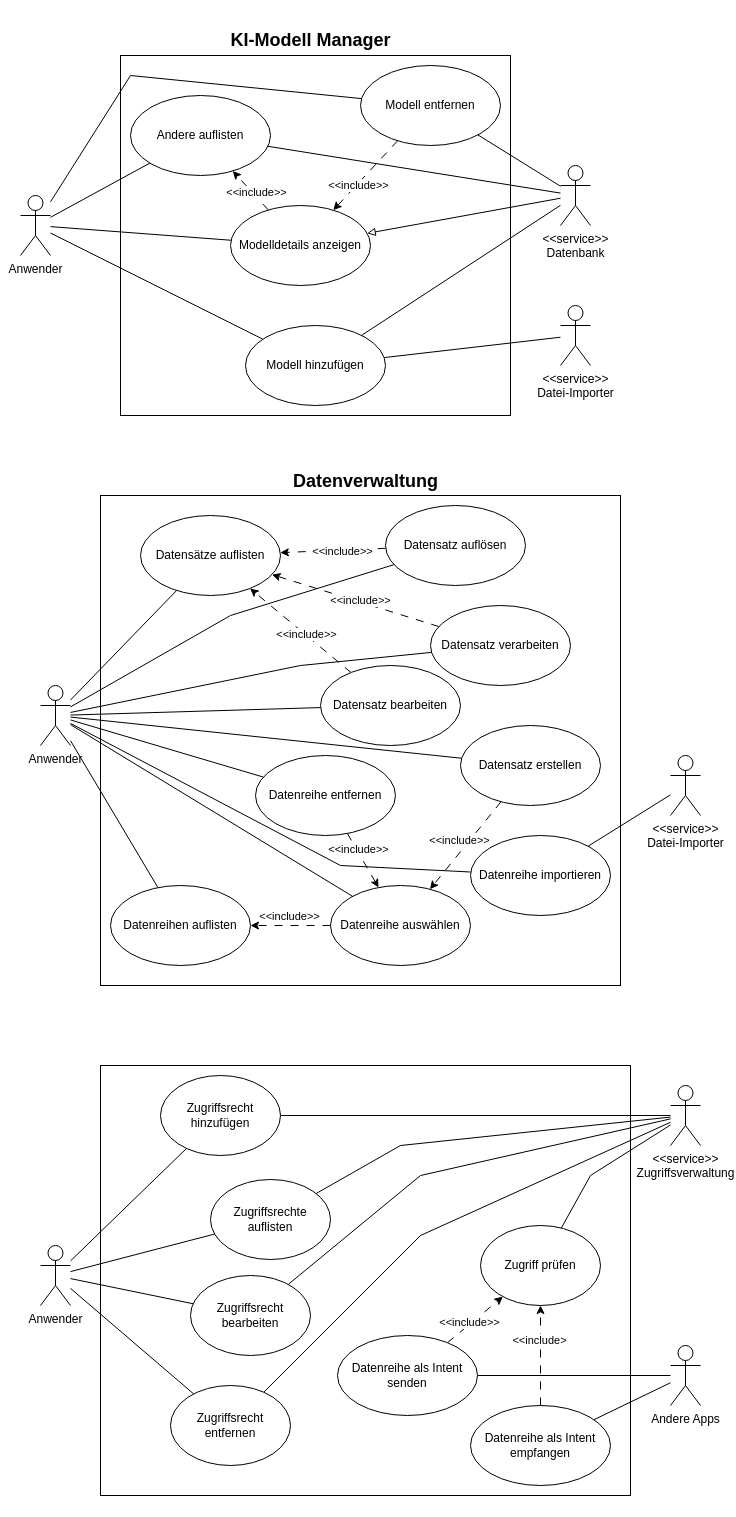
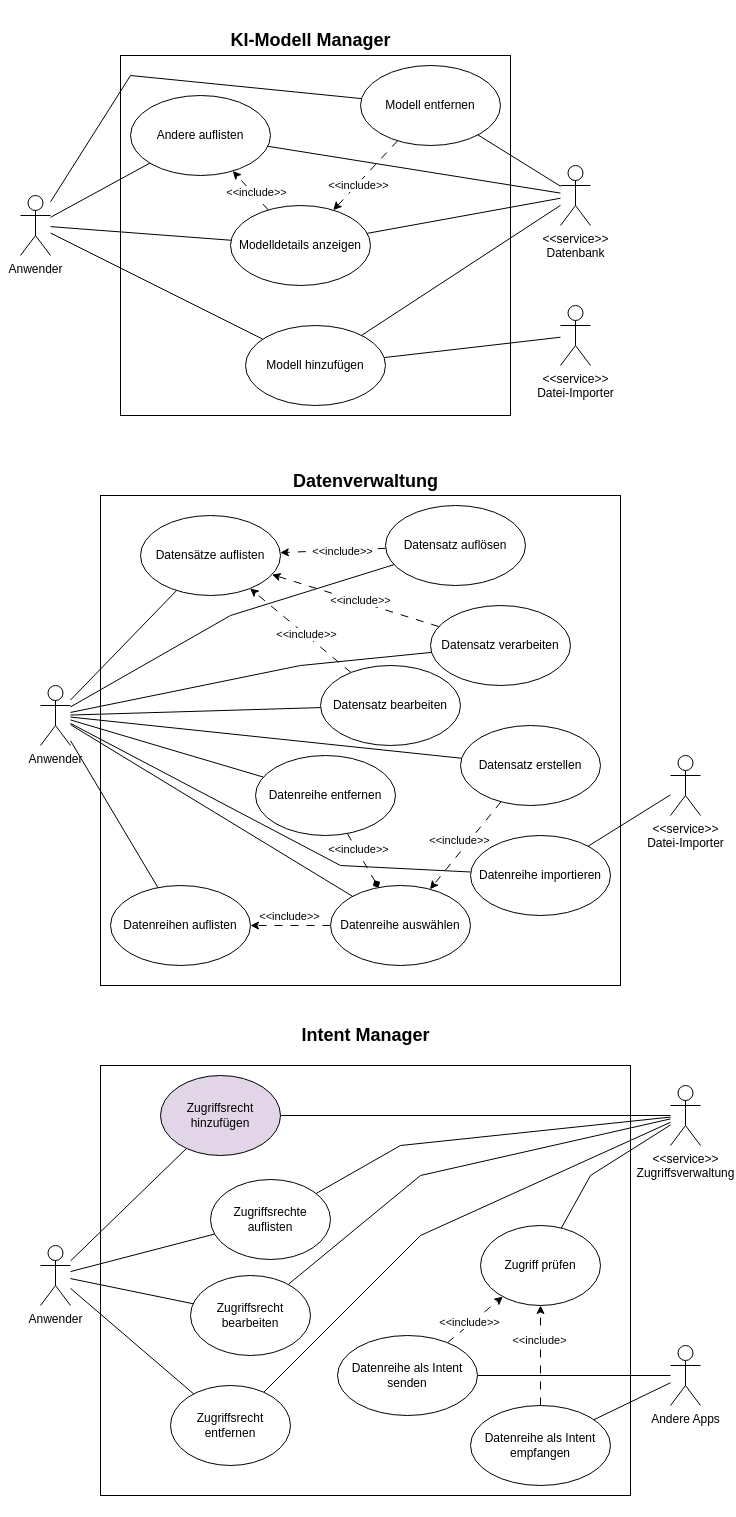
  <mxCell id="0" />
  <mxCell id="1" parent="0" />
  <mxCell id="2" value="" style="rounded=0;whiteSpace=wrap;html=1;" vertex="1" parent="1"><mxGeometry x="120" y="55" width="390" height="360" as="geometry" /></mxCell>
  <mxCell id="3" value="Modell hinzufügen" style="ellipse;whiteSpace=wrap;html=1;" vertex="1" parent="1"><mxGeometry x="245" y="325" width="140" height="80" as="geometry" /></mxCell>
  <mxCell id="4" style="edgeStyle=none;rounded=0;orthogonalLoop=1;jettySize=auto;html=1;dashed=1;dashPattern=8 8;" edge="1" parent="1" source="6" target="9"><mxGeometry relative="1" as="geometry" /></mxCell>
  <mxCell id="5" value="&amp;lt;&amp;lt;include&amp;gt;&amp;gt;" style="edgeLabel;html=1;align=center;verticalAlign=middle;resizable=0;points=[];" vertex="1" connectable="0" parent="4"><mxGeometry x="0.238" y="1" relative="1" as="geometry"><mxPoint as="offset" /></mxGeometry></mxCell>
  <mxCell id="6" value="Modell entfernen" style="ellipse;whiteSpace=wrap;html=1;" vertex="1" parent="1"><mxGeometry x="360" y="65" width="140" height="80" as="geometry" /></mxCell>
  <mxCell id="7" style="edgeStyle=none;rounded=0;orthogonalLoop=1;jettySize=auto;html=1;dashed=1;dashPattern=8 8;" edge="1" parent="1" source="9" target="22"><mxGeometry relative="1" as="geometry" /></mxCell>
  <mxCell id="8" value="&amp;lt;&amp;lt;include&amp;gt;&amp;gt;" style="edgeLabel;html=1;align=center;verticalAlign=middle;resizable=0;points=[];" vertex="1" connectable="0" parent="7"><mxGeometry x="-0.21" y="-3" relative="1" as="geometry"><mxPoint as="offset" /></mxGeometry></mxCell>
  <mxCell id="9" value="Modelldetails anzeigen" style="ellipse;whiteSpace=wrap;html=1;" vertex="1" parent="1"><mxGeometry x="230" y="205" width="140" height="80" as="geometry" /></mxCell>
  <mxCell id="10" style="edgeStyle=none;rounded=0;orthogonalLoop=1;jettySize=auto;html=1;endArrow=none;endFill=0;" edge="1" parent="1" source="14" target="3"><mxGeometry relative="1" as="geometry" /></mxCell>
  <mxCell id="11" style="edgeStyle=none;rounded=0;orthogonalLoop=1;jettySize=auto;html=1;endArrow=none;endFill=0;" edge="1" parent="1" source="14" target="22"><mxGeometry relative="1" as="geometry" /></mxCell>
- <mxCell id="12" style="edgeStyle=none;rounded=0;orthogonalLoop=1;jettySize=auto;html=1;endArrow=block;endFill=0;" edge="1" parent="1" source="14" target="9"><mxGeometry relative="1" as="geometry" /></mxCell>
+ <mxCell id="12" style="edgeStyle=none;rounded=0;orthogonalLoop=1;jettySize=auto;html=1;endArrow=none;endFill=0;" edge="1" parent="1" source="14" target="9"><mxGeometry relative="1" as="geometry" /></mxCell>
  <mxCell id="13" style="edgeStyle=none;rounded=0;orthogonalLoop=1;jettySize=auto;html=1;endArrow=none;endFill=0;" edge="1" parent="1" source="14" target="6"><mxGeometry relative="1" as="geometry" /></mxCell>
  <mxCell id="14" value="&lt;div&gt;&amp;lt;&amp;lt;service&amp;gt;&amp;gt;&lt;/div&gt;&lt;div&gt;Datenbank&lt;/div&gt;" style="shape=umlActor;verticalLabelPosition=bottom;verticalAlign=top;html=1;outlineConnect=0;" vertex="1" parent="1"><mxGeometry x="560" y="165" width="30" height="60" as="geometry" /></mxCell>
  <mxCell id="15" style="edgeStyle=none;rounded=0;orthogonalLoop=1;jettySize=auto;html=1;endArrow=none;endFill=0;" edge="1" parent="1" source="16" target="3"><mxGeometry relative="1" as="geometry" /></mxCell>
  <mxCell id="16" value="&lt;div&gt;&amp;lt;&amp;lt;service&amp;gt;&amp;gt;&lt;/div&gt;&lt;div&gt;Datei-Importer&lt;br&gt;&lt;/div&gt;" style="shape=umlActor;verticalLabelPosition=bottom;verticalAlign=top;html=1;outlineConnect=0;" vertex="1" parent="1"><mxGeometry x="560" y="305" width="30" height="60" as="geometry" /></mxCell>
  <mxCell id="17" style="edgeStyle=none;rounded=0;orthogonalLoop=1;jettySize=auto;html=1;endArrow=none;endFill=0;" edge="1" parent="1" source="21" target="3"><mxGeometry relative="1" as="geometry" /></mxCell>
  <mxCell id="18" style="edgeStyle=none;rounded=0;orthogonalLoop=1;jettySize=auto;html=1;endArrow=none;endFill=0;" edge="1" parent="1" source="21" target="22"><mxGeometry relative="1" as="geometry" /></mxCell>
  <mxCell id="19" style="edgeStyle=none;rounded=0;orthogonalLoop=1;jettySize=auto;html=1;endArrow=none;endFill=0;" edge="1" parent="1" source="21" target="6"><mxGeometry relative="1" as="geometry"><Array as="points"><mxPoint x="130" y="75" /></Array></mxGeometry></mxCell>
  <mxCell id="20" style="edgeStyle=none;rounded=0;orthogonalLoop=1;jettySize=auto;html=1;endArrow=none;endFill=0;" edge="1" parent="1" source="21" target="9"><mxGeometry relative="1" as="geometry" /></mxCell>
  <mxCell id="21" value="Anwender" style="shape=umlActor;verticalLabelPosition=bottom;verticalAlign=top;html=1;outlineConnect=0;" vertex="1" parent="1"><mxGeometry x="20" y="195" width="30" height="60" as="geometry" /></mxCell>
  <mxCell id="22" value="Andere auflisten" style="ellipse;whiteSpace=wrap;html=1;" vertex="1" parent="1"><mxGeometry x="130" y="95" width="140" height="80" as="geometry" /></mxCell>
  <mxCell id="23" value="&lt;b&gt;&lt;font style=&quot;font-size: 18px;&quot;&gt;KI-Modell Manager&lt;/font&gt;&lt;/b&gt;" style="text;html=1;align=center;verticalAlign=middle;resizable=0;points=[];autosize=1;strokeColor=none;fillColor=none;" vertex="1" parent="1"><mxGeometry x="220" y="20" width="180" height="40" as="geometry" /></mxCell>
  <mxCell id="24" value="" style="rounded=0;whiteSpace=wrap;html=1;" vertex="1" parent="1"><mxGeometry x="100" y="495" width="520" height="490" as="geometry" /></mxCell>
  <mxCell id="25" value="&lt;div&gt;&amp;lt;&amp;lt;service&amp;gt;&amp;gt;&lt;/div&gt;&lt;div&gt;Datei-Importer&lt;br&gt;&lt;/div&gt;" style="shape=umlActor;verticalLabelPosition=bottom;verticalAlign=top;html=1;outlineConnect=0;" vertex="1" parent="1"><mxGeometry x="670" y="755" width="30" height="60" as="geometry" /></mxCell>
  <mxCell id="26" style="edgeStyle=none;rounded=0;orthogonalLoop=1;jettySize=auto;html=1;endArrow=none;endFill=0;" edge="1" parent="1" source="35" target="58"><mxGeometry relative="1" as="geometry" /></mxCell>
  <mxCell id="27" style="edgeStyle=none;rounded=0;orthogonalLoop=1;jettySize=auto;html=1;endArrow=none;endFill=0;" edge="1" parent="1" source="35" target="53"><mxGeometry relative="1" as="geometry"><Array as="points"><mxPoint x="230" y="615" /></Array></mxGeometry></mxCell>
  <mxCell id="28" style="edgeStyle=none;rounded=0;orthogonalLoop=1;jettySize=auto;html=1;endArrow=none;endFill=0;" edge="1" parent="1" source="35" target="56"><mxGeometry relative="1" as="geometry"><Array as="points"><mxPoint x="300" y="665" /></Array></mxGeometry></mxCell>
  <mxCell id="29" style="edgeStyle=none;rounded=0;orthogonalLoop=1;jettySize=auto;html=1;endArrow=none;endFill=0;" edge="1" parent="1" source="35" target="50"><mxGeometry relative="1" as="geometry" /></mxCell>
  <mxCell id="30" style="edgeStyle=none;rounded=0;orthogonalLoop=1;jettySize=auto;html=1;endArrow=none;endFill=0;" edge="1" parent="1" source="35" target="44"><mxGeometry relative="1" as="geometry" /></mxCell>
  <mxCell id="31" style="edgeStyle=none;rounded=0;orthogonalLoop=1;jettySize=auto;html=1;endArrow=none;endFill=0;" edge="1" parent="1" source="35" target="57"><mxGeometry relative="1" as="geometry" /></mxCell>
  <mxCell id="32" style="edgeStyle=none;rounded=0;orthogonalLoop=1;jettySize=auto;html=1;endArrow=none;endFill=0;" edge="1" parent="1" source="35" target="41"><mxGeometry relative="1" as="geometry" /></mxCell>
  <mxCell id="33" style="edgeStyle=none;rounded=0;orthogonalLoop=1;jettySize=auto;html=1;endArrow=none;endFill=0;" edge="1" parent="1" source="35" target="47"><mxGeometry relative="1" as="geometry" /></mxCell>
  <mxCell id="34" style="edgeStyle=none;rounded=0;orthogonalLoop=1;jettySize=auto;html=1;endArrow=none;endFill=0;" edge="1" parent="1" source="35" target="38"><mxGeometry relative="1" as="geometry"><Array as="points"><mxPoint x="340" y="865" /></Array></mxGeometry></mxCell>
  <mxCell id="35" value="Anwender" style="shape=umlActor;verticalLabelPosition=bottom;verticalAlign=top;html=1;outlineConnect=0;" vertex="1" parent="1"><mxGeometry x="40" y="685" width="30" height="60" as="geometry" /></mxCell>
  <mxCell id="36" value="&lt;font style=&quot;font-size: 18px;&quot;&gt;&lt;b&gt;Datenverwaltung&lt;/b&gt;&lt;/font&gt;" style="text;html=1;align=center;verticalAlign=middle;resizable=0;points=[];autosize=1;strokeColor=none;fillColor=none;" vertex="1" parent="1"><mxGeometry x="280" y="461" width="170" height="40" as="geometry" /></mxCell>
  <mxCell id="37" style="edgeStyle=none;rounded=0;orthogonalLoop=1;jettySize=auto;html=1;endArrow=none;endFill=0;" edge="1" parent="1" source="38" target="25"><mxGeometry relative="1" as="geometry" /></mxCell>
  <mxCell id="38" value="Datenreihe importieren" style="ellipse;whiteSpace=wrap;html=1;" vertex="1" parent="1"><mxGeometry x="470" y="835" width="140" height="80" as="geometry" /></mxCell>
- <mxCell id="39" style="edgeStyle=none;rounded=0;orthogonalLoop=1;jettySize=auto;html=1;dashed=1;dashPattern=8 8;" edge="1" parent="1" source="41" target="47"><mxGeometry relative="1" as="geometry" /></mxCell>
+ <mxCell id="39" style="edgeStyle=none;rounded=0;orthogonalLoop=1;jettySize=auto;html=1;dashed=1;dashPattern=8 8;endArrow=diamond;" edge="1" parent="1" source="41" target="47"><mxGeometry relative="1" as="geometry" /></mxCell>
  <mxCell id="40" value="&amp;lt;&amp;lt;include&amp;gt;&amp;gt;" style="edgeLabel;html=1;align=center;verticalAlign=middle;resizable=0;points=[];" vertex="1" connectable="0" parent="39"><mxGeometry x="-0.175" y="-3" relative="1" as="geometry"><mxPoint y="-9" as="offset" /></mxGeometry></mxCell>
  <mxCell id="41" value="Datenreihe entfernen" style="ellipse;whiteSpace=wrap;html=1;" vertex="1" parent="1"><mxGeometry x="255" y="755" width="140" height="80" as="geometry" /></mxCell>
  <mxCell id="42" style="edgeStyle=none;rounded=0;orthogonalLoop=1;jettySize=auto;html=1;dashed=1;dashPattern=8 8;" edge="1" parent="1" source="44" target="47"><mxGeometry relative="1" as="geometry" /></mxCell>
  <mxCell id="43" value="&amp;lt;&amp;lt;include&amp;gt;&amp;gt;" style="edgeLabel;html=1;align=center;verticalAlign=middle;resizable=0;points=[];" vertex="1" connectable="0" parent="42"><mxGeometry x="0.348" relative="1" as="geometry"><mxPoint x="6" y="-21" as="offset" /></mxGeometry></mxCell>
  <mxCell id="44" value="Datensatz erstellen" style="ellipse;whiteSpace=wrap;html=1;" vertex="1" parent="1"><mxGeometry x="460" y="725" width="140" height="80" as="geometry" /></mxCell>
  <mxCell id="45" style="edgeStyle=none;rounded=0;orthogonalLoop=1;jettySize=auto;html=1;dashed=1;dashPattern=8 8;" edge="1" parent="1" source="47" target="57"><mxGeometry relative="1" as="geometry" /></mxCell>
  <mxCell id="46" value="&amp;lt;&amp;lt;include&amp;gt;&amp;gt;" style="edgeLabel;html=1;align=center;verticalAlign=middle;resizable=0;points=[];" vertex="1" connectable="0" parent="45"><mxGeometry x="-0.182" relative="1" as="geometry"><mxPoint x="-9" y="-10" as="offset" /></mxGeometry></mxCell>
  <mxCell id="47" value="Datenreihe auswählen" style="ellipse;whiteSpace=wrap;html=1;" vertex="1" parent="1"><mxGeometry x="330" y="885" width="140" height="80" as="geometry" /></mxCell>
  <mxCell id="48" style="edgeStyle=none;rounded=0;orthogonalLoop=1;jettySize=auto;html=1;dashed=1;dashPattern=8 8;" edge="1" parent="1" source="50" target="58"><mxGeometry relative="1" as="geometry" /></mxCell>
  <mxCell id="49" value="&amp;lt;&amp;lt;include&amp;gt;&amp;gt;" style="edgeLabel;html=1;align=center;verticalAlign=middle;resizable=0;points=[];" vertex="1" connectable="0" parent="48"><mxGeometry x="-0.098" y="-1" relative="1" as="geometry"><mxPoint as="offset" /></mxGeometry></mxCell>
  <mxCell id="50" value="Datensatz bearbeiten" style="ellipse;whiteSpace=wrap;html=1;" vertex="1" parent="1"><mxGeometry x="320" y="665" width="140" height="80" as="geometry" /></mxCell>
  <mxCell id="51" style="edgeStyle=none;rounded=0;orthogonalLoop=1;jettySize=auto;html=1;dashed=1;dashPattern=8 8;" edge="1" parent="1" source="53" target="58"><mxGeometry relative="1" as="geometry" /></mxCell>
  <mxCell id="52" value="&amp;lt;&amp;lt;include&amp;gt;&amp;gt;" style="edgeLabel;html=1;align=center;verticalAlign=middle;resizable=0;points=[];" vertex="1" connectable="0" parent="51"><mxGeometry x="-0.167" y="1" relative="1" as="geometry"><mxPoint as="offset" /></mxGeometry></mxCell>
  <mxCell id="53" value="Datensatz auflösen" style="ellipse;whiteSpace=wrap;html=1;" vertex="1" parent="1"><mxGeometry x="385" y="505" width="140" height="80" as="geometry" /></mxCell>
  <mxCell id="54" style="edgeStyle=none;rounded=0;orthogonalLoop=1;jettySize=auto;html=1;dashed=1;dashPattern=8 8;" edge="1" parent="1" source="56" target="58"><mxGeometry relative="1" as="geometry" /></mxCell>
  <mxCell id="55" value="&amp;lt;&amp;lt;include&amp;gt;&amp;gt;" style="edgeLabel;html=1;align=center;verticalAlign=middle;resizable=0;points=[];" vertex="1" connectable="0" parent="54"><mxGeometry x="-0.053" y="-2" relative="1" as="geometry"><mxPoint as="offset" /></mxGeometry></mxCell>
  <mxCell id="56" value="Datensatz verarbeiten" style="ellipse;whiteSpace=wrap;html=1;" vertex="1" parent="1"><mxGeometry x="430" y="605" width="140" height="80" as="geometry" /></mxCell>
  <mxCell id="57" value="Datenreihen auflisten" style="ellipse;whiteSpace=wrap;html=1;" vertex="1" parent="1"><mxGeometry x="110" y="885" width="140" height="80" as="geometry" /></mxCell>
  <mxCell id="58" value="Datensätze auflisten" style="ellipse;whiteSpace=wrap;html=1;" vertex="1" parent="1"><mxGeometry x="140" y="515" width="140" height="80" as="geometry" /></mxCell>
  <mxCell id="59" value="" style="rounded=0;whiteSpace=wrap;html=1;" vertex="1" parent="1"><mxGeometry x="100" y="1065" width="530" height="430" as="geometry" /></mxCell>
+ <mxCell id="60" value="&lt;font style=&quot;font-size: 18px;&quot;&gt;&lt;b&gt;Intent Manager&lt;/b&gt;&lt;/font&gt;" style="text;html=1;align=center;verticalAlign=middle;resizable=0;points=[];autosize=1;strokeColor=none;fillColor=none;" vertex="1" parent="1"><mxGeometry x="290" y="1015" width="150" height="40" as="geometry" /></mxCell>
  <mxCell id="61" style="edgeStyle=none;rounded=0;orthogonalLoop=1;jettySize=auto;html=1;endArrow=none;endFill=0;" edge="1" parent="1" source="65" target="81"><mxGeometry relative="1" as="geometry" /></mxCell>
  <mxCell id="62" style="edgeStyle=none;rounded=0;orthogonalLoop=1;jettySize=auto;html=1;endArrow=none;endFill=0;" edge="1" parent="1" source="65" target="85"><mxGeometry relative="1" as="geometry" /></mxCell>
  <mxCell id="63" style="edgeStyle=none;rounded=0;orthogonalLoop=1;jettySize=auto;html=1;endArrow=none;endFill=0;" edge="1" parent="1" source="65" target="82"><mxGeometry relative="1" as="geometry" /></mxCell>
  <mxCell id="64" style="edgeStyle=none;rounded=0;orthogonalLoop=1;jettySize=auto;html=1;endArrow=none;endFill=0;" edge="1" parent="1" source="65" target="83"><mxGeometry relative="1" as="geometry" /></mxCell>
  <mxCell id="65" value="Anwender" style="shape=umlActor;verticalLabelPosition=bottom;verticalAlign=top;html=1;outlineConnect=0;" vertex="1" parent="1"><mxGeometry x="40" y="1245" width="30" height="60" as="geometry" /></mxCell>
  <mxCell id="66" style="edgeStyle=none;rounded=0;orthogonalLoop=1;jettySize=auto;html=1;endArrow=none;endFill=0;" edge="1" parent="1" source="71" target="84"><mxGeometry relative="1" as="geometry"><Array as="points"><mxPoint x="590" y="1175" /></Array></mxGeometry></mxCell>
  <mxCell id="67" style="edgeStyle=none;rounded=0;orthogonalLoop=1;jettySize=auto;html=1;endArrow=none;endFill=0;" edge="1" parent="1" source="71" target="81"><mxGeometry relative="1" as="geometry" /></mxCell>
  <mxCell id="68" style="edgeStyle=none;rounded=0;orthogonalLoop=1;jettySize=auto;html=1;endArrow=none;endFill=0;" edge="1" parent="1" source="71" target="85"><mxGeometry relative="1" as="geometry"><Array as="points"><mxPoint x="400" y="1145" /></Array></mxGeometry></mxCell>
  <mxCell id="69" style="edgeStyle=none;rounded=0;orthogonalLoop=1;jettySize=auto;html=1;endArrow=none;endFill=0;" edge="1" parent="1" source="71" target="82"><mxGeometry relative="1" as="geometry"><Array as="points"><mxPoint x="420" y="1175" /></Array></mxGeometry></mxCell>
  <mxCell id="70" style="edgeStyle=none;rounded=0;orthogonalLoop=1;jettySize=auto;html=1;endArrow=none;endFill=0;" edge="1" parent="1" source="71" target="83"><mxGeometry relative="1" as="geometry"><Array as="points"><mxPoint x="420" y="1235" /></Array></mxGeometry></mxCell>
  <mxCell id="71" value="&lt;div&gt;&amp;lt;&amp;lt;service&amp;gt;&amp;gt;&lt;/div&gt;&lt;div&gt;Zugriffsverwaltung&lt;br&gt;&lt;/div&gt;" style="shape=umlActor;verticalLabelPosition=bottom;verticalAlign=top;html=1;outlineConnect=0;" vertex="1" parent="1"><mxGeometry x="670" y="1085" width="30" height="60" as="geometry" /></mxCell>
  <mxCell id="72" style="edgeStyle=none;rounded=0;orthogonalLoop=1;jettySize=auto;html=1;endArrow=none;endFill=0;" edge="1" parent="1" source="74" target="80"><mxGeometry relative="1" as="geometry" /></mxCell>
  <mxCell id="73" style="edgeStyle=none;rounded=0;orthogonalLoop=1;jettySize=auto;html=1;endArrow=none;endFill=0;" edge="1" parent="1" source="74" target="77"><mxGeometry relative="1" as="geometry" /></mxCell>
  <mxCell id="74" value="Andere Apps" style="shape=umlActor;verticalLabelPosition=bottom;verticalAlign=top;html=1;outlineConnect=0;" vertex="1" parent="1"><mxGeometry x="670" y="1345" width="30" height="60" as="geometry" /></mxCell>
  <mxCell id="75" style="edgeStyle=none;rounded=0;orthogonalLoop=1;jettySize=auto;html=1;dashed=1;dashPattern=8 8;" edge="1" parent="1" source="77" target="84"><mxGeometry relative="1" as="geometry" /></mxCell>
  <mxCell id="76" value="&amp;lt;&amp;lt;include&amp;gt;&amp;gt;" style="edgeLabel;html=1;align=center;verticalAlign=middle;resizable=0;points=[];" vertex="1" connectable="0" parent="75"><mxGeometry x="-0.131" y="3" relative="1" as="geometry"><mxPoint y="1" as="offset" /></mxGeometry></mxCell>
  <mxCell id="77" value="Datenreihe als Intent senden" style="ellipse;whiteSpace=wrap;html=1;" vertex="1" parent="1"><mxGeometry x="337" y="1335" width="140" height="80" as="geometry" /></mxCell>
  <mxCell id="78" style="edgeStyle=none;rounded=0;orthogonalLoop=1;jettySize=auto;html=1;dashed=1;dashPattern=8 8;" edge="1" parent="1" source="80" target="84"><mxGeometry relative="1" as="geometry" /></mxCell>
  <mxCell id="79" value="&amp;lt;&amp;lt;include&amp;gt;" style="edgeLabel;html=1;align=center;verticalAlign=middle;resizable=0;points=[];" vertex="1" connectable="0" parent="78"><mxGeometry x="0.311" y="2" relative="1" as="geometry"><mxPoint as="offset" /></mxGeometry></mxCell>
  <mxCell id="80" value="Datenreihe als Intent empfangen" style="ellipse;whiteSpace=wrap;html=1;" vertex="1" parent="1"><mxGeometry x="470" y="1405" width="140" height="80" as="geometry" /></mxCell>
- <mxCell id="81" value="Zugriffsrecht hinzufügen" style="ellipse;whiteSpace=wrap;html=1;" vertex="1" parent="1"><mxGeometry x="160" y="1075" width="120" height="80" as="geometry" /></mxCell>
+ <mxCell id="81" value="Zugriffsrecht hinzufügen" style="ellipse;whiteSpace=wrap;html=1;fillColor=#e1d5e7;" vertex="1" parent="1"><mxGeometry x="160" y="1075" width="120" height="80" as="geometry" /></mxCell>
  <mxCell id="82" value="Zugriffsrecht bearbeiten" style="ellipse;whiteSpace=wrap;html=1;" vertex="1" parent="1"><mxGeometry x="190" y="1275" width="120" height="80" as="geometry" /></mxCell>
  <mxCell id="83" value="Zugriffsrecht entfernen" style="ellipse;whiteSpace=wrap;html=1;" vertex="1" parent="1"><mxGeometry x="170" y="1385" width="120" height="80" as="geometry" /></mxCell>
  <mxCell id="84" value="Zugriff prüfen" style="ellipse;whiteSpace=wrap;html=1;" vertex="1" parent="1"><mxGeometry x="480" y="1225" width="120" height="80" as="geometry" /></mxCell>
  <mxCell id="85" value="Zugriffsrechte auflisten" style="ellipse;whiteSpace=wrap;html=1;" vertex="1" parent="1"><mxGeometry x="210" y="1179" width="120" height="80" as="geometry" /></mxCell>
